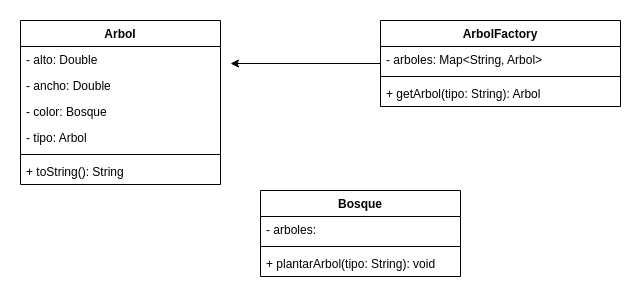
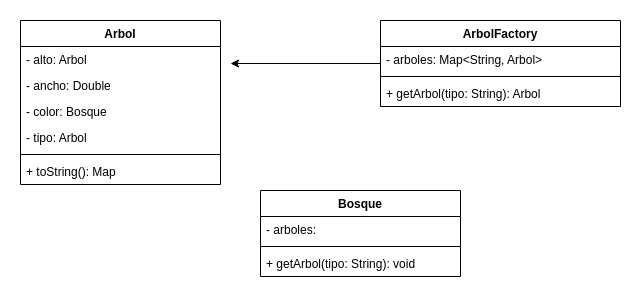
  <mxCell id="0" />
  <mxCell id="1" parent="0" />
  <mxCell id="2" style="edgeStyle=orthogonalEdgeStyle;rounded=0;orthogonalLoop=1;jettySize=auto;html=1;" edge="1" parent="1" source="3"><mxGeometry relative="1" as="geometry"><mxPoint x="230" y="63" as="targetPoint" /></mxGeometry></mxCell>
  <mxCell id="3" value="ArbolFactory" style="swimlane;fontStyle=1;align=center;verticalAlign=top;childLayout=stackLayout;horizontal=1;startSize=26;horizontalStack=0;resizeParent=1;resizeParentMax=0;resizeLast=0;collapsible=1;marginBottom=0;" parent="1" vertex="1"><mxGeometry x="380" y="20" width="240" height="86" as="geometry" /></mxCell>
  <mxCell id="4" value="- arboles: Map&lt;String, Arbol&gt;" style="text;strokeColor=none;fillColor=none;align=left;verticalAlign=top;spacingLeft=4;spacingRight=4;overflow=hidden;rotatable=0;points=[[0,0.5],[1,0.5]];portConstraint=eastwest;" parent="3" vertex="1"><mxGeometry y="26" width="240" height="26" as="geometry" /></mxCell>
  <mxCell id="5" value="" style="line;strokeWidth=1;fillColor=none;align=left;verticalAlign=middle;spacingTop=-1;spacingLeft=3;spacingRight=3;rotatable=0;labelPosition=right;points=[];portConstraint=eastwest;" parent="3" vertex="1"><mxGeometry y="52" width="240" height="8" as="geometry" /></mxCell>
  <mxCell id="6" value="+ getArbol(tipo: String): Arbol" style="text;strokeColor=none;fillColor=none;align=left;verticalAlign=top;spacingLeft=4;spacingRight=4;overflow=hidden;rotatable=0;points=[[0,0.5],[1,0.5]];portConstraint=eastwest;" parent="3" vertex="1"><mxGeometry y="60" width="240" height="26" as="geometry" /></mxCell>
  <mxCell id="7" value="Bosque" style="swimlane;fontStyle=1;align=center;verticalAlign=top;childLayout=stackLayout;horizontal=1;startSize=26;horizontalStack=0;resizeParent=1;resizeParentMax=0;resizeLast=0;collapsible=1;marginBottom=0;" parent="1" vertex="1"><mxGeometry x="260" y="190" width="200" height="86" as="geometry" /></mxCell>
  <mxCell id="8" value="- arboles: " style="text;strokeColor=none;fillColor=none;align=left;verticalAlign=top;spacingLeft=4;spacingRight=4;overflow=hidden;rotatable=0;points=[[0,0.5],[1,0.5]];portConstraint=eastwest;" vertex="1" parent="7"><mxGeometry y="26" width="200" height="26" as="geometry" /></mxCell>
  <mxCell id="9" value="" style="line;strokeWidth=1;fillColor=none;align=left;verticalAlign=middle;spacingTop=-1;spacingLeft=3;spacingRight=3;rotatable=0;labelPosition=right;points=[];portConstraint=eastwest;" parent="7" vertex="1"><mxGeometry y="52" width="200" height="8" as="geometry" /></mxCell>
- <mxCell id="10" value="+ plantarArbol(tipo: String): void" style="text;strokeColor=none;fillColor=none;align=left;verticalAlign=top;spacingLeft=4;spacingRight=4;overflow=hidden;rotatable=0;points=[[0,0.5],[1,0.5]];portConstraint=eastwest;" parent="7" vertex="1"><mxGeometry y="60" width="200" height="26" as="geometry" /></mxCell>
+ <mxCell id="10" value="+ getArbol(tipo: String): void" style="text;strokeColor=none;fillColor=none;align=left;verticalAlign=top;spacingLeft=4;spacingRight=4;overflow=hidden;rotatable=0;points=[[0,0.5],[1,0.5]];portConstraint=eastwest;" parent="7" vertex="1"><mxGeometry y="60" width="200" height="26" as="geometry" /></mxCell>
  <mxCell id="11" value="Arbol" style="swimlane;fontStyle=1;align=center;verticalAlign=top;childLayout=stackLayout;horizontal=1;startSize=26;horizontalStack=0;resizeParent=1;resizeParentMax=0;resizeLast=0;collapsible=1;marginBottom=0;" parent="1" vertex="1"><mxGeometry x="20" y="20" width="200" height="164" as="geometry" /></mxCell>
- <mxCell id="12" value="- alto: Double" style="text;strokeColor=none;fillColor=none;align=left;verticalAlign=top;spacingLeft=4;spacingRight=4;overflow=hidden;rotatable=0;points=[[0,0.5],[1,0.5]];portConstraint=eastwest;" parent="11" vertex="1"><mxGeometry y="26" width="200" height="26" as="geometry" /></mxCell>
+ <mxCell id="12" value="- alto: Arbol" style="text;strokeColor=none;fillColor=none;align=left;verticalAlign=top;spacingLeft=4;spacingRight=4;overflow=hidden;rotatable=0;points=[[0,0.5],[1,0.5]];portConstraint=eastwest;" parent="11" vertex="1"><mxGeometry y="26" width="200" height="26" as="geometry" /></mxCell>
  <mxCell id="13" value="- ancho: Double" style="text;strokeColor=none;fillColor=none;align=left;verticalAlign=top;spacingLeft=4;spacingRight=4;overflow=hidden;rotatable=0;points=[[0,0.5],[1,0.5]];portConstraint=eastwest;" vertex="1" parent="11"><mxGeometry y="52" width="200" height="26" as="geometry" /></mxCell>
  <mxCell id="14" value="- color: Bosque" style="text;strokeColor=none;fillColor=none;align=left;verticalAlign=top;spacingLeft=4;spacingRight=4;overflow=hidden;rotatable=0;points=[[0,0.5],[1,0.5]];portConstraint=eastwest;" parent="11" vertex="1"><mxGeometry y="78" width="200" height="26" as="geometry" /></mxCell>
  <mxCell id="15" value="- tipo: Arbol" style="text;strokeColor=none;fillColor=none;align=left;verticalAlign=top;spacingLeft=4;spacingRight=4;overflow=hidden;rotatable=0;points=[[0,0.5],[1,0.5]];portConstraint=eastwest;" parent="11" vertex="1"><mxGeometry y="104" width="200" height="26" as="geometry" /></mxCell>
  <mxCell id="16" value="" style="line;strokeWidth=1;fillColor=none;align=left;verticalAlign=middle;spacingTop=-1;spacingLeft=3;spacingRight=3;rotatable=0;labelPosition=right;points=[];portConstraint=eastwest;" parent="11" vertex="1"><mxGeometry y="130" width="200" height="8" as="geometry" /></mxCell>
- <mxCell id="17" value="+ toString(): String" style="text;strokeColor=none;fillColor=none;align=left;verticalAlign=top;spacingLeft=4;spacingRight=4;overflow=hidden;rotatable=0;points=[[0,0.5],[1,0.5]];portConstraint=eastwest;" vertex="1" parent="11"><mxGeometry y="138" width="200" height="26" as="geometry" /></mxCell>
+ <mxCell id="17" value="+ toString(): Map" style="text;strokeColor=none;fillColor=none;align=left;verticalAlign=top;spacingLeft=4;spacingRight=4;overflow=hidden;rotatable=0;points=[[0,0.5],[1,0.5]];portConstraint=eastwest;" vertex="1" parent="11"><mxGeometry y="138" width="200" height="26" as="geometry" /></mxCell>
